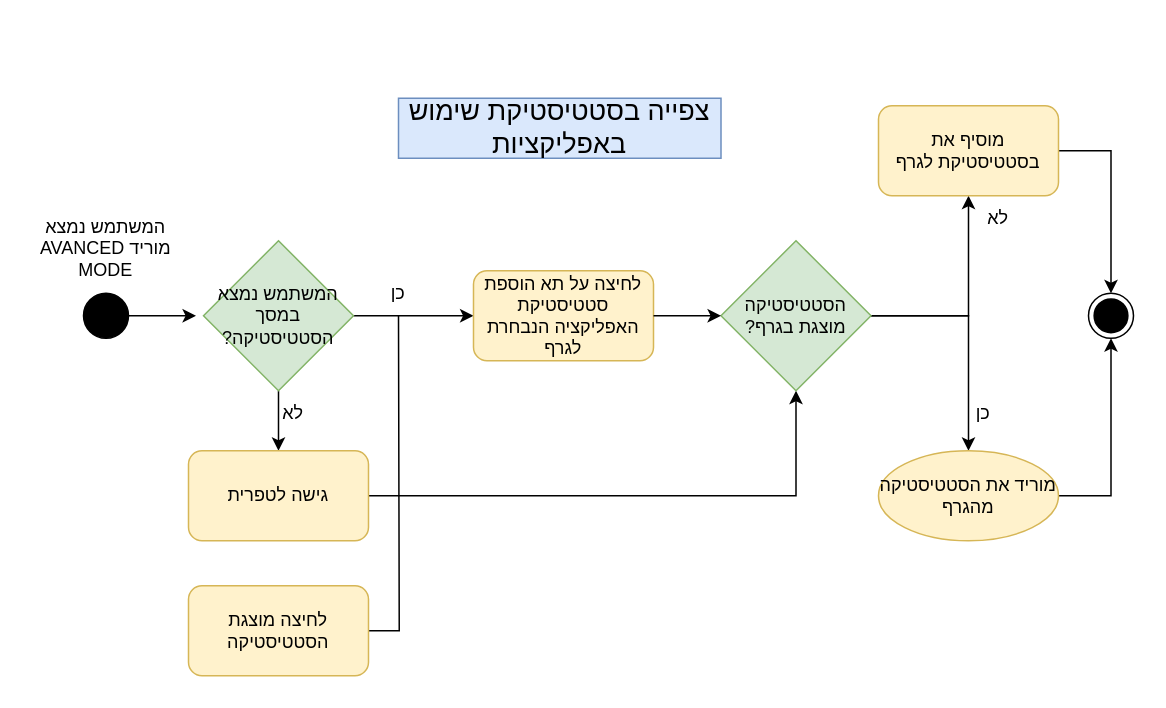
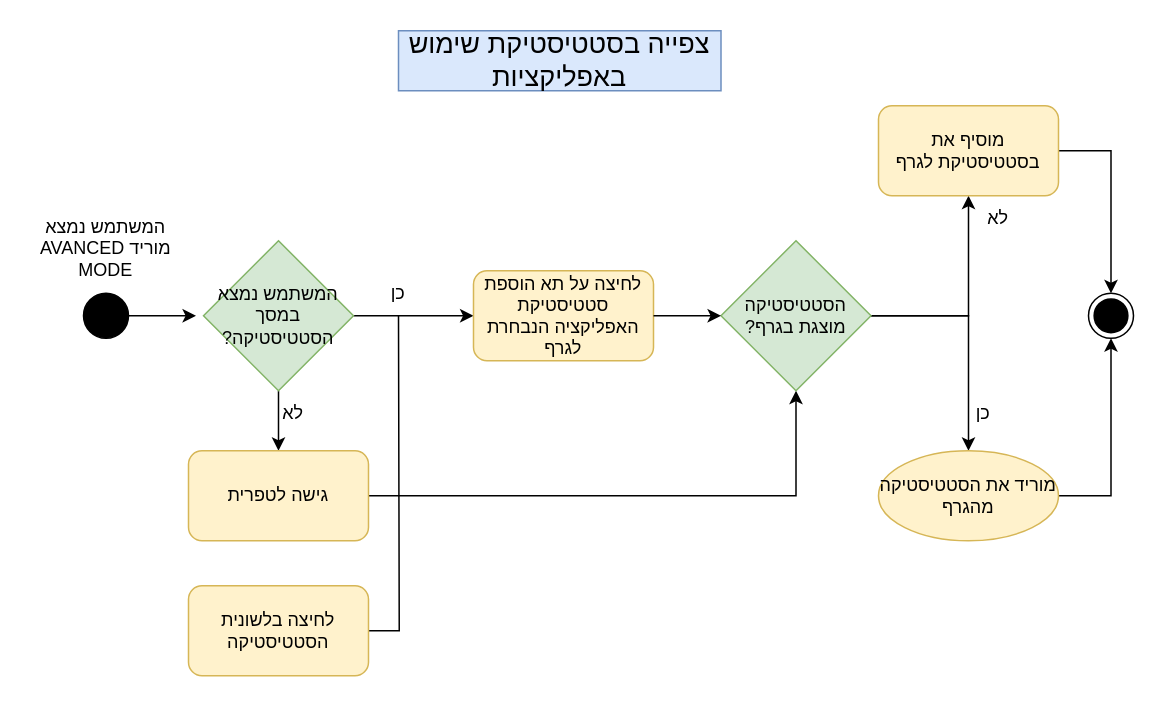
  <mxCell id="0" />
  <mxCell id="1" parent="0" />
  <mxCell id="2" value="" style="edgeStyle=orthogonalEdgeStyle;rounded=0;orthogonalLoop=1;jettySize=auto;html=1;fontSize=18;fontColor=none;" parent="1" source="3" edge="1"><mxGeometry relative="1" as="geometry"><mxPoint x="130" y="210" as="targetPoint" /></mxGeometry></mxCell>
  <mxCell id="3" value="" style="ellipse;whiteSpace=wrap;html=1;aspect=fixed;fillColor=#000000;" parent="1" vertex="1"><mxGeometry x="55" y="195" width="30" height="30" as="geometry" /></mxCell>
  <mxCell id="4" value="המשתמש נמצא מוריד AVANCED MODE" style="text;html=1;strokeColor=none;fillColor=none;align=center;verticalAlign=middle;whiteSpace=wrap;rounded=0;textDirection=rtl;" parent="1" vertex="1"><mxGeometry x="20" y="150" width="100" height="30" as="geometry" /></mxCell>
  <mxCell id="5" value="" style="endArrow=classic;html=1;rounded=0;exitX=1;exitY=0.5;exitDx=0;exitDy=0;entryX=0;entryY=0.5;entryDx=0;entryDy=0;" parent="1" source="11" target="6" edge="1"><mxGeometry width="50" height="50" relative="1" as="geometry"><mxPoint x="240" y="210" as="sourcePoint" /><mxPoint x="290" y="210" as="targetPoint" /></mxGeometry></mxCell>
  <mxCell id="6" value="לחיצה על תא הוספת סטטיסטיקת האפליקציה הנבחרת לגרף" style="rounded=1;whiteSpace=wrap;html=1;fillColor=#fff2cc;strokeColor=#d6b656;align=center;textDirection=rtl;" parent="1" vertex="1"><mxGeometry x="315" y="180" width="120" height="60" as="geometry" /></mxCell>
- <mxCell id="7" value="&lt;font style=&quot;font-size: 18px&quot;&gt;צפייה בסטטיסטיקת שימוש באפליקציות&lt;/font&gt;" style="rounded=0;whiteSpace=wrap;html=1;labelBackgroundColor=none;fillColor=#dae8fc;strokeColor=#6c8ebf;align=center;textDirection=rtl;fontSize=18;fontStyle=0" parent="1" vertex="1"><mxGeometry x="265" y="65" width="215" height="40" as="geometry" /></mxCell>
+ <mxCell id="7" value="&lt;font style=&quot;font-size: 18px&quot;&gt;צפייה בסטטיסטיקת שימוש באפליקציות&lt;/font&gt;" style="rounded=0;whiteSpace=wrap;html=1;labelBackgroundColor=none;fillColor=#dae8fc;strokeColor=#6c8ebf;align=center;textDirection=rtl;fontSize=18;fontStyle=0" parent="1" vertex="1"><mxGeometry x="265" y="20" width="215" height="40" as="geometry" /></mxCell>
  <mxCell id="8" value="" style="ellipse;whiteSpace=wrap;html=1;aspect=fixed;fillColor=#FFFFFF;fontColor=none;labelBackgroundColor=none;noLabel=1;" parent="1" vertex="1"><mxGeometry x="725" y="195" width="30" height="30" as="geometry" /></mxCell>
  <mxCell id="9" value="" style="ellipse;whiteSpace=wrap;html=1;aspect=fixed;fillColor=#000000;" parent="1" vertex="1"><mxGeometry x="728.75" y="198.75" width="22.5" height="22.5" as="geometry" /></mxCell>
  <mxCell id="10" value="" style="edgeStyle=orthogonalEdgeStyle;rounded=0;orthogonalLoop=1;jettySize=auto;html=1;" parent="1" source="11" target="13" edge="1"><mxGeometry relative="1" as="geometry" /></mxCell>
  <mxCell id="11" value="&lt;font style=&quot;font-size: 12px ; line-height: 0.9&quot;&gt;המשתמש נמצא במסך הסטטיסטיקה?&lt;/font&gt;" style="rhombus;whiteSpace=wrap;html=1;fillColor=#d5e8d4;strokeColor=#82b366;textDirection=rtl;" parent="1" vertex="1"><mxGeometry x="135" y="160" width="100" height="100" as="geometry" /></mxCell>
  <mxCell id="12" value="" style="edgeStyle=orthogonalEdgeStyle;rounded=0;orthogonalLoop=1;jettySize=auto;html=1;" parent="1" source="13" target="18" edge="1"><mxGeometry relative="1" as="geometry" /></mxCell>
  <mxCell id="13" value="גישה לטפרית" style="rounded=1;whiteSpace=wrap;html=1;fillColor=#fff2cc;strokeColor=#d6b656;align=center;textDirection=rtl;" parent="1" vertex="1"><mxGeometry x="125" y="300" width="120" height="60" as="geometry" /></mxCell>
  <mxCell id="14" style="edgeStyle=orthogonalEdgeStyle;rounded=0;orthogonalLoop=1;jettySize=auto;html=1;strokeColor=#000000;strokeWidth=1;endArrow=none;endFill=0;" parent="1" source="15" edge="1"><mxGeometry relative="1" as="geometry"><mxPoint x="265" y="210" as="targetPoint" /></mxGeometry></mxCell>
- <mxCell id="15" value="לחיצה מוצגת הסטטיסטיקה" style="rounded=1;whiteSpace=wrap;html=1;fillColor=#fff2cc;strokeColor=#d6b656;align=center;textDirection=rtl;" parent="1" vertex="1"><mxGeometry x="125" y="390" width="120" height="60" as="geometry" /></mxCell>
+ <mxCell id="15" value="לחיצה בלשונית הסטטיסטיקה" style="rounded=1;whiteSpace=wrap;html=1;fillColor=#fff2cc;strokeColor=#d6b656;align=center;textDirection=rtl;" parent="1" vertex="1"><mxGeometry x="125" y="390" width="120" height="60" as="geometry" /></mxCell>
  <mxCell id="16" value="" style="edgeStyle=orthogonalEdgeStyle;rounded=0;orthogonalLoop=1;jettySize=auto;html=1;startArrow=none;startFill=0;endArrow=classic;endFill=1;strokeColor=#000000;strokeWidth=1;" parent="1" source="18" target="21" edge="1"><mxGeometry relative="1" as="geometry" /></mxCell>
  <mxCell id="17" value="" style="edgeStyle=orthogonalEdgeStyle;rounded=0;orthogonalLoop=1;jettySize=auto;html=1;startArrow=none;startFill=0;endArrow=classic;endFill=1;strokeColor=#000000;strokeWidth=1;" parent="1" source="18" target="24" edge="1"><mxGeometry relative="1" as="geometry" /></mxCell>
  <mxCell id="18" value="&lt;span&gt;הסטטיסטיקה מוצגת בגרף?&lt;/span&gt;" style="rhombus;whiteSpace=wrap;html=1;fillColor=#d5e8d4;strokeColor=#82b366;textDirection=rtl;" parent="1" vertex="1"><mxGeometry x="480" y="160" width="100" height="100" as="geometry" /></mxCell>
  <mxCell id="19" value="" style="endArrow=classic;html=1;rounded=0;strokeColor=#000000;strokeWidth=1;entryX=0;entryY=0.5;entryDx=0;entryDy=0;exitX=1;exitY=0.5;exitDx=0;exitDy=0;" parent="1" source="6" target="18" edge="1"><mxGeometry width="50" height="50" relative="1" as="geometry"><mxPoint x="535" y="210" as="sourcePoint" /><mxPoint x="405" y="190" as="targetPoint" /></mxGeometry></mxCell>
  <mxCell id="20" style="edgeStyle=orthogonalEdgeStyle;rounded=0;orthogonalLoop=1;jettySize=auto;html=1;entryX=0.5;entryY=1;entryDx=0;entryDy=0;startArrow=none;startFill=0;endArrow=classic;endFill=1;strokeColor=#000000;strokeWidth=1;" parent="1" source="21" target="8" edge="1"><mxGeometry relative="1" as="geometry" /></mxCell>
  <mxCell id="21" value="מוריד את הסטטיסטיקה&lt;br&gt;מהגרף" style="ellipse;whiteSpace=wrap;html=1;fillColor=#fff2cc;strokeColor=#d6b656;align=center;textDirection=rtl;" parent="1" vertex="1"><mxGeometry x="585" y="300" width="120" height="60" as="geometry" /></mxCell>
  <mxCell id="22" value="כן" style="text;html=1;strokeColor=none;fillColor=none;align=center;verticalAlign=middle;whiteSpace=wrap;rounded=0;labelBackgroundColor=none;" parent="1" vertex="1"><mxGeometry x="625" y="260" width="60" height="30" as="geometry" /></mxCell>
  <mxCell id="23" style="edgeStyle=orthogonalEdgeStyle;rounded=0;orthogonalLoop=1;jettySize=auto;html=1;startArrow=none;startFill=0;endArrow=classic;endFill=1;strokeColor=#000000;strokeWidth=1;entryX=0.5;entryY=0;entryDx=0;entryDy=0;" parent="1" source="24" target="8" edge="1"><mxGeometry relative="1" as="geometry"><mxPoint x="745" y="170" as="targetPoint" /></mxGeometry></mxCell>
  <mxCell id="24" value="מוסיף את בסטטיסטיקת לגרף" style="rounded=1;whiteSpace=wrap;html=1;fillColor=#fff2cc;strokeColor=#d6b656;align=center;textDirection=rtl;" parent="1" vertex="1"><mxGeometry x="585" y="70" width="120" height="60" as="geometry" /></mxCell>
  <mxCell id="25" value="לא" style="text;html=1;strokeColor=none;fillColor=none;align=center;verticalAlign=middle;whiteSpace=wrap;rounded=0;labelBackgroundColor=none;" parent="1" vertex="1"><mxGeometry x="635" y="130" width="60" height="30" as="geometry" /></mxCell>
  <mxCell id="26" value="לא" style="text;html=1;strokeColor=none;fillColor=none;align=center;verticalAlign=middle;whiteSpace=wrap;rounded=0;labelBackgroundColor=none;" parent="1" vertex="1"><mxGeometry x="165" y="260" width="60" height="30" as="geometry" /></mxCell>
  <mxCell id="27" value="כן" style="text;html=1;strokeColor=none;fillColor=none;align=center;verticalAlign=middle;whiteSpace=wrap;rounded=0;labelBackgroundColor=none;" parent="1" vertex="1"><mxGeometry x="235" y="180" width="60" height="30" as="geometry" /></mxCell>
